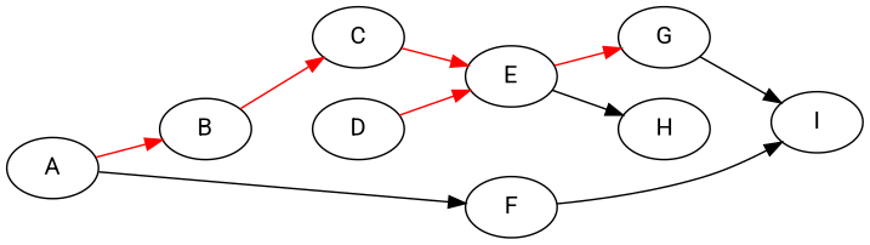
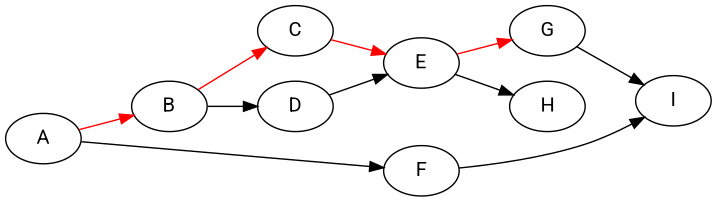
  digraph {
    fontname=Roboto
    rankdir=LR
    node [fontname=Roboto]
    edge [color=black fontname=Roboto]
    n1 [label=A]
    n2 [label=B]
    n3 [label=F]
    n4 [label=C]
    n5 [label=D]
    n6 [label=I]
    n7 [label=E]
    n8 [label=G]
    n9 [label=H]
    n1 -> n2 [color=red]
    n1 -> n3
    n2 -> n4 [color=red]
+   n2 -> n5
    n3 -> n6
    n4 -> n7 [color=red]
-   n5 -> n7 [color=red]
+   n5 -> n7
    n7 -> n8 [color=red]
    n7 -> n9
    n8 -> n6
  }
